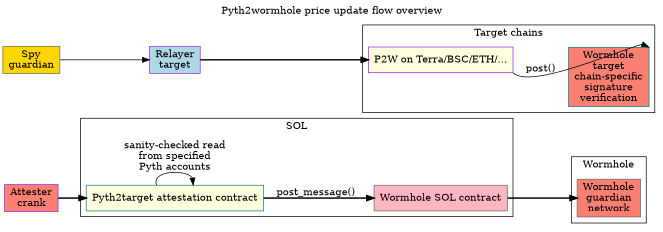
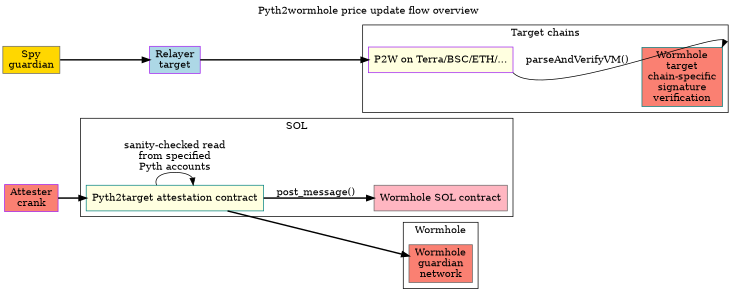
  digraph {
    label="Pyth2wormhole price update flow overview"
    labelloc=t
    rankdir=LR
    node [color=gray40 fillcolor=salmon shape=box style=filled]
    edge [style=bold]
    n1 [fillcolor=lightpink label="Wormhole SOL contract"]
    n2 [color=teal fillcolor=lightyellow label="Pyth2target attestation contract"]
    n3 [label="Wormhole\nguardian\nnetwork"]
    n4 [color=purple fillcolor=lightyellow label="P2W on Terra/BSC/ETH/..."]
    n5 [color=teal label="Wormhole\ntarget\nchain-specific\nsignature\nverification"]
    n6 [fillcolor=gold label="Spy\nguardian"]
    n7 [color=purple fillcolor=lightblue label="Relayer\ntarget"]
    n8 [color=purple label="Attester\ncrank"]
    subgraph cluster_1 {
      label=SOL
      n1
      n2
    }
    subgraph cluster_2 {
      label=Wormhole
      n3
    }
    subgraph cluster_3 {
      label="Target chains"
      n4
      n5
    }
-   n1 -> n3
+   n2 -> n3
    n2 -> n1 [label="post_message()"]
    n2 -> n2 [label="sanity-checked read\nfrom specified\nPyth accounts" style=solid]
-   n4 -> n5 [headport=ne label="post()" labelloc=b style=solid tailport=se]
-   n6 -> n7 [style=solid]
+   n4 -> n5 [headport=ne label="parseAndVerifyVM()" labelloc=b style=solid tailport=se]
+   n6 -> n7
    n7 -> n4
    n8 -> n2
  }
